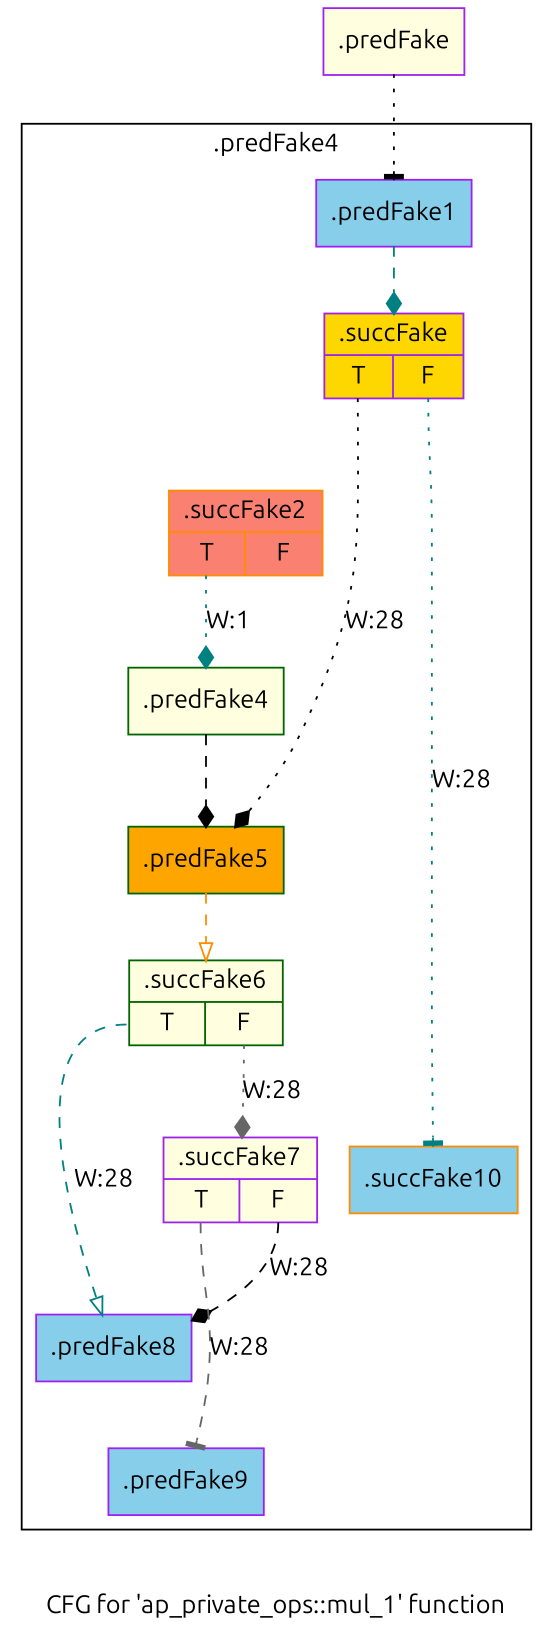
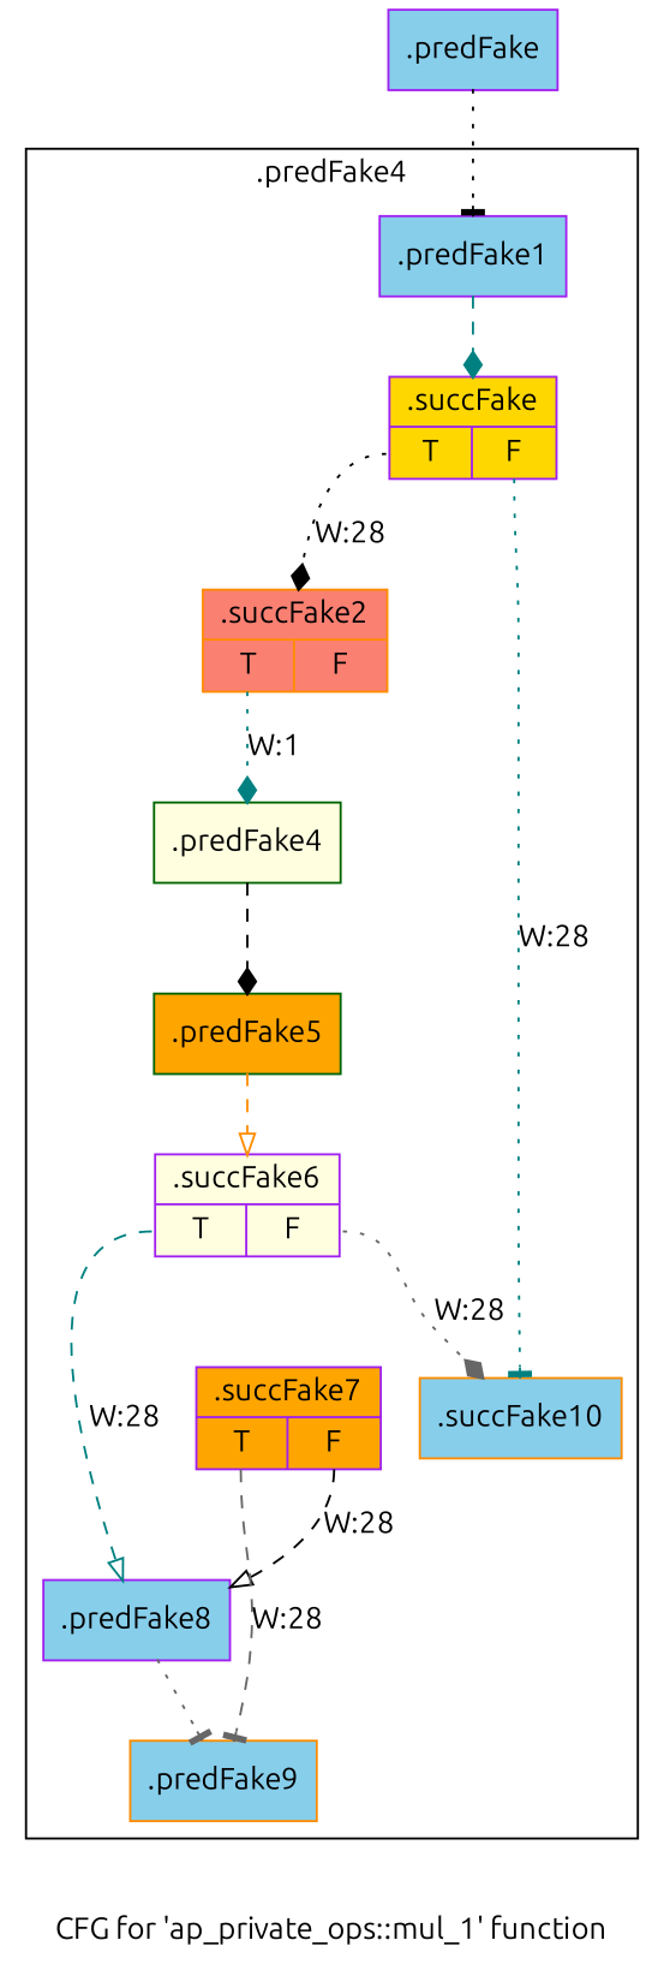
  digraph {
    fontname=Ubuntu
    label="CFG for 'ap_private_ops::mul_1' function"
    node [color=purple filename="/mnt/xilinx/Vitis_HLS/2021.2/include/etc/ap_private.h" fillcolor=skyblue fontname=Ubuntu linenumber=677 shape=record style=filled]
    edge [arrowhead=diamond color=teal execusionnum=27 filename="/mnt/xilinx/Vitis_HLS/2021.2/include/etc/ap_private.h" fontname=Ubuntu style=dashed]
    n1 [label="{.predFake1}" linenumber=658]
    n2 [fillcolor=gold label="{.succFake|{<s0>T|<s1>F}}" linenumber=658]
    n3 [color=darkorange label="{.succFake10}" linenumber=680]
    n4 [color=darkorange fillcolor=salmon label="{.succFake2|{<s0>T|<s1>F}}" linenumber=673]
    n5 [color=darkgreen fillcolor=lightyellow label="{.predFake4}" linenumber=673]
    n6 [color=darkgreen fillcolor=orange label="{.predFake5}" linenumber=673]
-   n7 [color=darkgreen fillcolor=lightyellow label="{.succFake6|{<s0>T|<s1>F}}"]
+   n7 [fillcolor=lightyellow label="{.succFake6|{<s0>T|<s1>F}}"]
    n8 [label="{.predFake8}"]
-   n9 [fillcolor=lightyellow label="{.succFake7|{<s0>T|<s1>F}}"]
-   n10 [label="{.predFake9}"]
-   n11 [fillcolor=lightyellow label="{.predFake}" filename="" linenumber=""]
+   n9 [fillcolor=orange label="{.succFake7|{<s0>T|<s1>F}}"]
+   n10 [color=darkorange label="{.predFake9}"]
+   n11 [label="{.predFake}" filename="" linenumber=""]
    subgraph cluster_1 {
      invocationtime=27
      label=".predFake4"
      tripcount=27
      n1
      n2
      n3
      n4
      n5
      n6
      n7
      n8
      n9
      n10
    }
    n1 -> n2 [execusionnum=54]
    n2 -> n3 [arrowhead=tee label="W:28" style=dotted tailport=s1]
-   n2 -> n6 [color=black label="W:28" style=dotted tailport=s0]
+   n2 -> n4 [color=black label="W:28" style=dotted tailport=s0]
    n4 -> n5 [label="W:1" style=dotted tailport=s0 execusionnum="" filename=""]
    n5 -> n6 [color=black]
    n6 -> n7 [arrowhead=onormal color=darkorange]
    n7 -> n8 [arrowhead=onormal label="W:28" tailport=s0 execusionnum="" filename=""]
-   n7 -> n9 [color=gray40 label="W:28" style=dotted tailport=s1]
-   n9 -> n8 [color=black label="W:28" tailport=s1 execusionnum="" filename=""]
+   n7 -> n3 [color=gray40 label="W:28" style=dotted tailport=s1]
+   n8 -> n10 [arrowhead=tee color=gray40 style=dotted]
+   n9 -> n8 [arrowhead=onormal color=black label="W:28" tailport=s1 execusionnum="" filename=""]
    n9 -> n10 [arrowhead=tee color=gray40 label="W:28" tailport=s0 execusionnum="" filename=""]
    n11 -> n1 [arrowhead=tee color=black style=dotted]
  }
